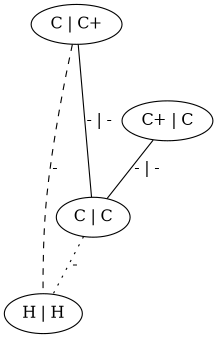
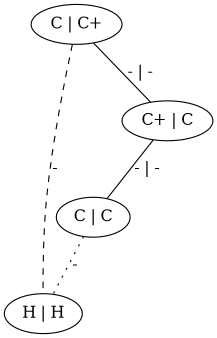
  graph {
    n1 [label="C | C+"]
    n2 [label="H | H"]
    n3 [label="C | C"]
    n4 [label="C+ | C"]
    n1 -- n2 [label="-" style=dashed]
-   n1 -- n3 [label="- | -"]
+   n1 -- n4 [label="- | -"]
    n3 -- n2 [label="-" style=dotted]
    n4 -- n3 [label="- | -"]
  }
